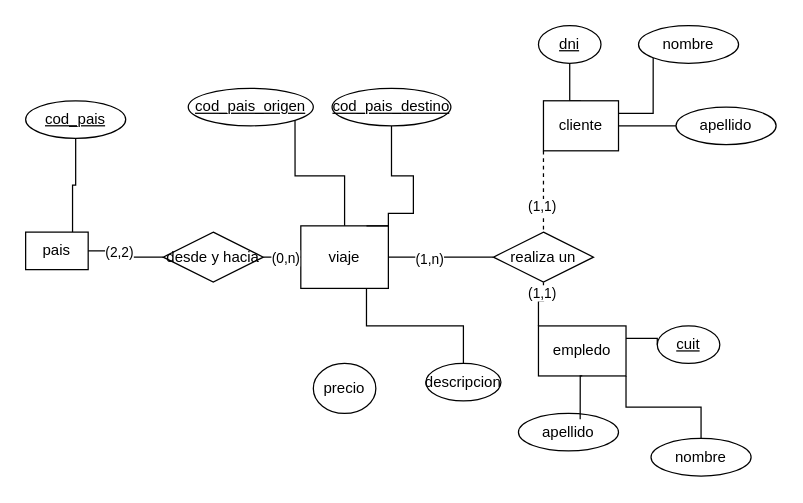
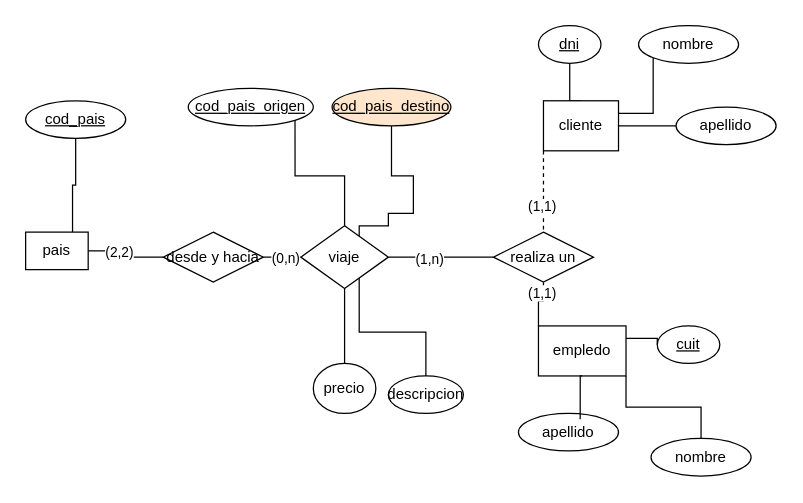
  <mxCell id="0" />
  <mxCell id="1" parent="0" />
  <mxCell id="2" style="edgeStyle=orthogonalEdgeStyle;rounded=0;orthogonalLoop=1;jettySize=auto;html=1;exitX=0.5;exitY=0;exitDx=0;exitDy=0;entryX=0.5;entryY=1;entryDx=0;entryDy=0;endArrow=none;endFill=0;" edge="1" parent="1" source="7" target="17"><mxGeometry relative="1" as="geometry" /></mxCell>
  <mxCell id="3" style="edgeStyle=orthogonalEdgeStyle;rounded=0;orthogonalLoop=1;jettySize=auto;html=1;exitX=1;exitY=0.25;exitDx=0;exitDy=0;entryX=0;entryY=1;entryDx=0;entryDy=0;endArrow=none;endFill=0;" edge="1" parent="1" source="7" target="18"><mxGeometry relative="1" as="geometry" /></mxCell>
  <mxCell id="4" style="edgeStyle=orthogonalEdgeStyle;rounded=0;orthogonalLoop=1;jettySize=auto;html=1;exitX=1;exitY=0.5;exitDx=0;exitDy=0;endArrow=none;endFill=0;" edge="1" parent="1" source="7" target="19"><mxGeometry relative="1" as="geometry" /></mxCell>
  <mxCell id="5" style="edgeStyle=orthogonalEdgeStyle;rounded=0;orthogonalLoop=1;jettySize=auto;html=1;exitX=0;exitY=1;exitDx=0;exitDy=0;endArrow=none;endFill=0;dashed=1;" edge="1" parent="1" source="7" target="39"><mxGeometry relative="1" as="geometry" /></mxCell>
  <mxCell id="6" value="(1,1)" style="edgeLabel;html=1;align=center;verticalAlign=middle;resizable=0;points=[];" vertex="1" connectable="0" parent="5"><mxGeometry x="0.354" y="-2" relative="1" as="geometry"><mxPoint as="offset" /></mxGeometry></mxCell>
  <mxCell id="7" value="cliente" style="rounded=0;whiteSpace=wrap;html=1;" vertex="1" parent="1"><mxGeometry x="434" y="80" width="60" height="40" as="geometry" /></mxCell>
+ <mxCell id="8" style="edgeStyle=orthogonalEdgeStyle;rounded=0;orthogonalLoop=1;jettySize=auto;html=1;exitX=0.5;exitY=1;exitDx=0;exitDy=0;endArrow=none;endFill=0;" edge="1" parent="1" source="10" target="24"><mxGeometry relative="1" as="geometry" /></mxCell>
  <mxCell id="9" style="edgeStyle=orthogonalEdgeStyle;rounded=0;orthogonalLoop=1;jettySize=auto;html=1;exitX=0.75;exitY=1;exitDx=0;exitDy=0;endArrow=none;endFill=0;" edge="1" parent="1" source="10" target="25"><mxGeometry relative="1" as="geometry" /></mxCell>
- <mxCell id="10" value="viaje" style="rounded=0;whiteSpace=wrap;html=1;" vertex="1" parent="1"><mxGeometry x="240" y="180" width="70" height="50" as="geometry" /></mxCell>
+ <mxCell id="10" value="viaje" style="rhombus;whiteSpace=wrap;html=1;" vertex="1" parent="1"><mxGeometry x="240" y="180" width="70" height="50" as="geometry" /></mxCell>
  <mxCell id="11" style="edgeStyle=orthogonalEdgeStyle;rounded=0;orthogonalLoop=1;jettySize=auto;html=1;exitX=1;exitY=0.25;exitDx=0;exitDy=0;entryX=0;entryY=0.5;entryDx=0;entryDy=0;endArrow=none;endFill=0;" edge="1" parent="1" source="15" target="20"><mxGeometry relative="1" as="geometry" /></mxCell>
  <mxCell id="12" style="edgeStyle=orthogonalEdgeStyle;rounded=0;orthogonalLoop=1;jettySize=auto;html=1;exitX=1;exitY=1;exitDx=0;exitDy=0;endArrow=none;endFill=0;" edge="1" parent="1" source="15" target="21"><mxGeometry relative="1" as="geometry" /></mxCell>
  <mxCell id="13" style="edgeStyle=orthogonalEdgeStyle;rounded=0;orthogonalLoop=1;jettySize=auto;html=1;exitX=0;exitY=0;exitDx=0;exitDy=0;endArrow=none;endFill=0;" edge="1" parent="1" source="15" target="39"><mxGeometry relative="1" as="geometry" /></mxCell>
  <mxCell id="14" value="(1,1)" style="edgeLabel;html=1;align=center;verticalAlign=middle;resizable=0;points=[];" vertex="1" connectable="0" parent="13"><mxGeometry x="0.59" y="2" relative="1" as="geometry"><mxPoint as="offset" /></mxGeometry></mxCell>
  <mxCell id="15" value="empledo" style="whiteSpace=wrap;html=1;" vertex="1" parent="1"><mxGeometry x="430" y="260" width="70" height="40" as="geometry" /></mxCell>
  <mxCell id="16" value="pais" style="whiteSpace=wrap;html=1;" vertex="1" parent="1"><mxGeometry y="185" width="50" height="30" as="geometry" x="20" /></mxCell>
  <mxCell id="17" value="&lt;u&gt;dni&lt;/u&gt;" style="ellipse;whiteSpace=wrap;html=1;" vertex="1" parent="1"><mxGeometry x="430" y="20" width="50" height="30" as="geometry" /></mxCell>
  <mxCell id="18" value="nombre" style="ellipse;whiteSpace=wrap;html=1;" vertex="1" parent="1"><mxGeometry x="510" y="20" width="80" height="30" as="geometry" /></mxCell>
  <mxCell id="19" value="apellido" style="ellipse;whiteSpace=wrap;html=1;" vertex="1" parent="1"><mxGeometry x="540" y="85" width="80" height="30" as="geometry" /></mxCell>
  <mxCell id="20" value="&lt;u&gt;cuit&lt;/u&gt;" style="ellipse;whiteSpace=wrap;html=1;" vertex="1" parent="1"><mxGeometry x="525" y="260" width="50" height="30" as="geometry" /></mxCell>
  <mxCell id="21" value="nombre" style="ellipse;whiteSpace=wrap;html=1;" vertex="1" parent="1"><mxGeometry x="520" y="350" width="80" height="30" as="geometry" /></mxCell>
  <mxCell id="22" value="apellido" style="ellipse;whiteSpace=wrap;html=1;" vertex="1" parent="1"><mxGeometry x="414" y="330" width="80" height="30" as="geometry" /></mxCell>
  <mxCell id="23" style="edgeStyle=orthogonalEdgeStyle;rounded=0;orthogonalLoop=1;jettySize=auto;html=1;exitX=0.5;exitY=1;exitDx=0;exitDy=0;entryX=0.617;entryY=0.156;entryDx=0;entryDy=0;entryPerimeter=0;endArrow=none;endFill=0;" edge="1" parent="1" source="15" target="22"><mxGeometry relative="1" as="geometry" /></mxCell>
  <mxCell id="24" value="precio" style="ellipse;whiteSpace=wrap;html=1;" vertex="1" parent="1"><mxGeometry x="250" y="290" width="50" height="40" as="geometry" /></mxCell>
- <mxCell id="25" value="descripcion" style="ellipse;whiteSpace=wrap;html=1;" vertex="1" parent="1"><mxGeometry x="340" y="290" width="60" height="30" as="geometry" /></mxCell>
+ <mxCell id="25" value="descripcion" style="ellipse;whiteSpace=wrap;html=1;" vertex="1" parent="1"><mxGeometry x="310" y="300" width="60" height="30" as="geometry" /></mxCell>
  <mxCell id="26" style="edgeStyle=orthogonalEdgeStyle;rounded=0;orthogonalLoop=1;jettySize=auto;html=1;exitX=1;exitY=1;exitDx=0;exitDy=0;endArrow=none;endFill=0;" edge="1" parent="1" source="27" target="10"><mxGeometry relative="1" as="geometry" /></mxCell>
  <mxCell id="27" value="&lt;u&gt;cod_pais_origen&lt;/u&gt;" style="ellipse;whiteSpace=wrap;html=1;" vertex="1" parent="1"><mxGeometry x="150" y="70" width="100" height="30" as="geometry" /></mxCell>
  <mxCell id="28" style="edgeStyle=orthogonalEdgeStyle;rounded=0;orthogonalLoop=1;jettySize=auto;html=1;exitX=0.5;exitY=1;exitDx=0;exitDy=0;entryX=0.75;entryY=0;entryDx=0;entryDy=0;endArrow=none;endFill=0;" edge="1" parent="1" source="29" target="10"><mxGeometry relative="1" as="geometry"><Array as="points"><mxPoint x="313" y="140" /><mxPoint x="330" y="140" /><mxPoint x="330" y="170" /><mxPoint x="310" y="170" /><mxPoint x="310" y="180" /></Array></mxGeometry></mxCell>
- <mxCell id="29" value="&lt;u&gt;cod_pais_destino&lt;/u&gt;" style="ellipse;whiteSpace=wrap;html=1;" vertex="1" parent="1"><mxGeometry x="265" y="70" width="95" height="30" as="geometry" /></mxCell>
+ <mxCell id="29" value="&lt;u&gt;cod_pais_destino&lt;/u&gt;" style="ellipse;whiteSpace=wrap;html=1;fillColor=#ffe6cc;" vertex="1" parent="1"><mxGeometry x="265" y="70" width="95" height="30" as="geometry" /></mxCell>
  <mxCell id="30" style="edgeStyle=orthogonalEdgeStyle;rounded=0;orthogonalLoop=1;jettySize=auto;html=1;exitX=1;exitY=0.5;exitDx=0;exitDy=0;entryX=0;entryY=0.5;entryDx=0;entryDy=0;endArrow=none;endFill=0;" edge="1" parent="1" source="34" target="10"><mxGeometry relative="1" as="geometry" /></mxCell>
  <mxCell id="31" value="(0,n)" style="edgeLabel;html=1;align=center;verticalAlign=middle;resizable=0;points=[];" vertex="1" connectable="0" parent="30"><mxGeometry x="0.133" relative="1" as="geometry"><mxPoint as="offset" /></mxGeometry></mxCell>
  <mxCell id="32" style="edgeStyle=orthogonalEdgeStyle;rounded=0;orthogonalLoop=1;jettySize=auto;html=1;exitX=0;exitY=0.5;exitDx=0;exitDy=0;entryX=1;entryY=0.5;entryDx=0;entryDy=0;endArrow=none;endFill=0;" edge="1" parent="1" source="34" target="16"><mxGeometry relative="1" as="geometry" /></mxCell>
  <mxCell id="33" value="(2,2)" style="edgeLabel;html=1;align=center;verticalAlign=middle;resizable=0;points=[];" vertex="1" connectable="0" parent="32"><mxGeometry x="0.262" relative="1" as="geometry"><mxPoint as="offset" /></mxGeometry></mxCell>
  <mxCell id="34" value="desde y hacia" style="rhombus;whiteSpace=wrap;html=1;" vertex="1" parent="1"><mxGeometry x="130" y="185" width="80" height="40" as="geometry" /></mxCell>
  <mxCell id="35" style="edgeStyle=orthogonalEdgeStyle;rounded=0;orthogonalLoop=1;jettySize=auto;html=1;exitX=0.5;exitY=1;exitDx=0;exitDy=0;entryX=0.75;entryY=0;entryDx=0;entryDy=0;endArrow=none;endFill=0;" edge="1" parent="1" source="36" target="16"><mxGeometry relative="1" as="geometry" /></mxCell>
  <mxCell id="36" value="&lt;u&gt;cod_pais&lt;/u&gt;" style="ellipse;whiteSpace=wrap;html=1;" vertex="1" parent="1"><mxGeometry y="80" width="80" height="30" as="geometry" x="20" /></mxCell>
  <mxCell id="37" style="edgeStyle=orthogonalEdgeStyle;rounded=0;orthogonalLoop=1;jettySize=auto;html=1;exitX=0;exitY=0.5;exitDx=0;exitDy=0;endArrow=none;endFill=0;" edge="1" parent="1" source="39" target="10"><mxGeometry relative="1" as="geometry" /></mxCell>
  <mxCell id="38" value="(1,n)" style="edgeLabel;html=1;align=center;verticalAlign=middle;resizable=0;points=[];" vertex="1" connectable="0" parent="37"><mxGeometry x="0.238" y="1" relative="1" as="geometry"><mxPoint as="offset" /></mxGeometry></mxCell>
  <mxCell id="39" value="realiza un" style="rhombus;whiteSpace=wrap;html=1;" vertex="1" parent="1"><mxGeometry x="394" y="185" width="80" height="40" as="geometry" /></mxCell>
